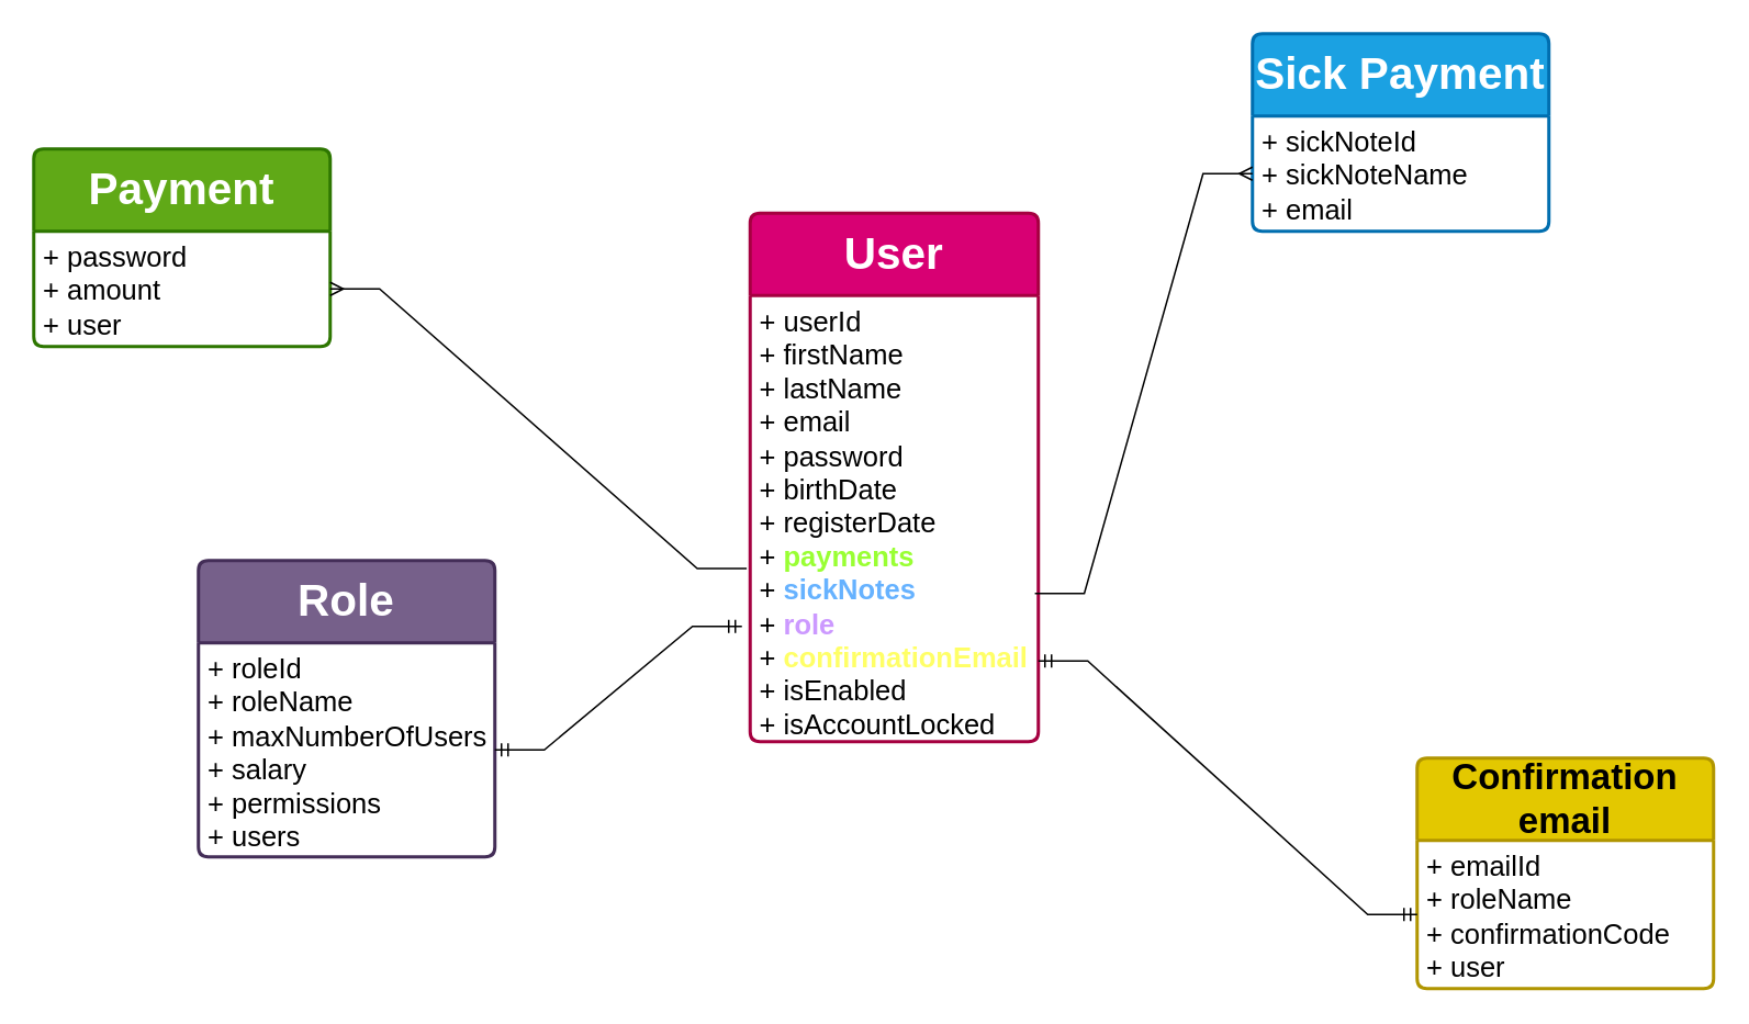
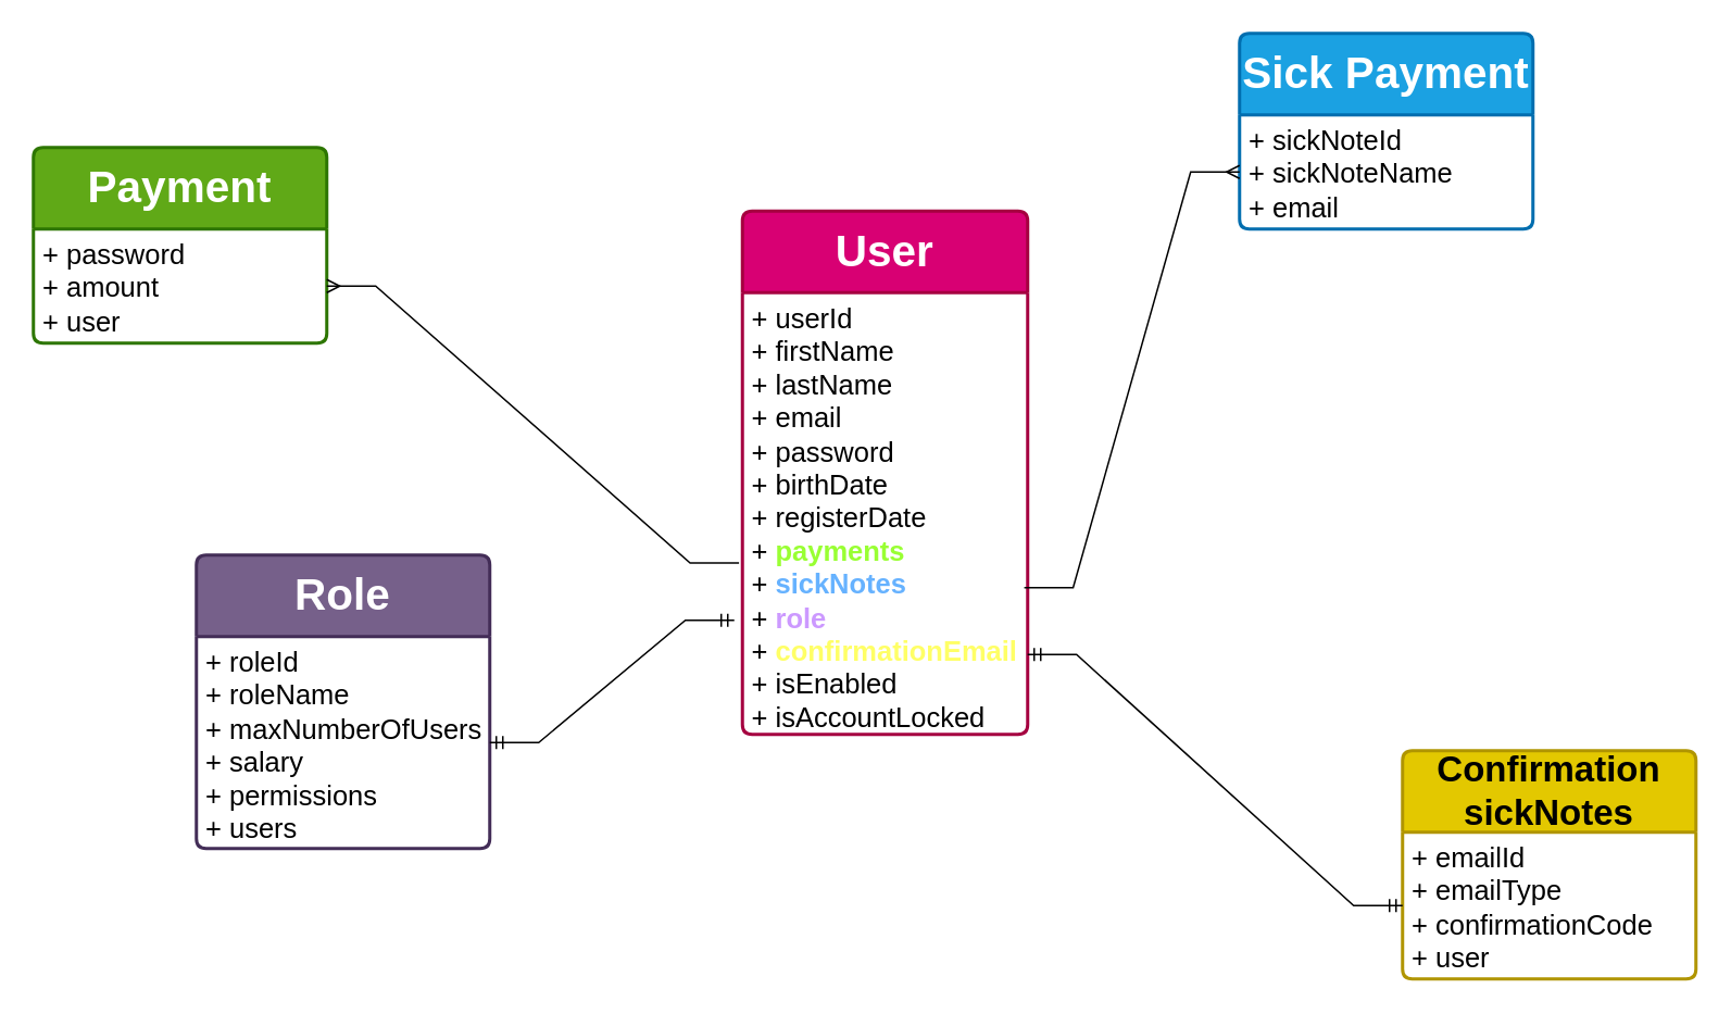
  <mxCell id="0" />
  <mxCell id="1" parent="0" />
  <mxCell id="2" value="&lt;font style=&quot;font-size: 27px;&quot; face=&quot;Helvetica&quot;&gt;&lt;b&gt;User&lt;/b&gt;&lt;/font&gt;" style="swimlane;childLayout=stackLayout;horizontal=1;startSize=50;horizontalStack=0;rounded=1;fontSize=14;fontStyle=0;strokeWidth=2;resizeParent=0;resizeLast=1;shadow=0;dashed=0;align=center;arcSize=4;whiteSpace=wrap;html=1;fillColor=#d80073;fontColor=#ffffff;strokeColor=#A50040;" parent="1" vertex="1"><mxGeometry x="455" y="129" width="175" height="321" as="geometry"><mxRectangle x="505" y="259" width="100" height="50" as="alternateBounds" /></mxGeometry></mxCell>
  <mxCell id="3" value="&lt;font style=&quot;font-size: 17px;&quot;&gt;+ userId&lt;br&gt;+ firstName&lt;br&gt;+ lastName&lt;/font&gt;&lt;div style=&quot;font-size: 17px;&quot;&gt;&lt;font style=&quot;font-size: 17px;&quot;&gt;+ email&lt;/font&gt;&lt;/div&gt;&lt;div style=&quot;font-size: 17px;&quot;&gt;&lt;font style=&quot;font-size: 17px;&quot;&gt;+ password&lt;/font&gt;&lt;/div&gt;&lt;div style=&quot;font-size: 17px;&quot;&gt;&lt;font style=&quot;font-size: 17px;&quot;&gt;+ birthDate&lt;/font&gt;&lt;/div&gt;&lt;div style=&quot;font-size: 17px;&quot;&gt;&lt;font style=&quot;font-size: 17px;&quot;&gt;+ registerDate&lt;/font&gt;&lt;/div&gt;&lt;div style=&quot;font-size: 17px;&quot;&gt;&lt;font style=&quot;font-size: 17px;&quot;&gt;+ &lt;b&gt;&lt;font color=&quot;#99ff33&quot;&gt;payments&lt;/font&gt;&lt;/b&gt;&lt;/font&gt;&lt;/div&gt;&lt;div style=&quot;font-size: 17px;&quot;&gt;&lt;font style=&quot;font-size: 17px;&quot;&gt;+ &lt;b&gt;&lt;font color=&quot;#66b2ff&quot;&gt;sickNotes&lt;/font&gt;&lt;/b&gt;&lt;/font&gt;&lt;/div&gt;&lt;div style=&quot;font-size: 17px;&quot;&gt;&lt;font style=&quot;font-size: 17px;&quot;&gt;+ &lt;b&gt;&lt;font color=&quot;#cc99ff&quot;&gt;role&lt;/font&gt;&lt;/b&gt;&lt;/font&gt;&lt;/div&gt;&lt;div style=&quot;font-size: 17px;&quot;&gt;&lt;font style=&quot;font-size: 17px;&quot;&gt;+ &lt;font color=&quot;#ffff66&quot;&gt;&lt;b&gt;confirmation&lt;/b&gt;&lt;/font&gt;&lt;b&gt;&lt;font color=&quot;#ffff66&quot;&gt;Email&lt;/font&gt;&lt;/b&gt;&lt;/font&gt;&lt;/div&gt;&lt;div style=&quot;font-size: 17px;&quot;&gt;&lt;font style=&quot;font-size: 17px;&quot;&gt;+ isEnabled&lt;/font&gt;&lt;/div&gt;&lt;div style=&quot;font-size: 17px;&quot;&gt;&lt;font style=&quot;font-size: 17px;&quot;&gt;+ isAccountLocked&lt;/font&gt;&lt;/div&gt;" style="align=left;strokeColor=none;fillColor=none;spacingLeft=4;fontSize=12;verticalAlign=top;resizable=0;rotatable=0;part=1;html=1;" parent="2" vertex="1"><mxGeometry y="50" width="175" height="271" as="geometry" /></mxCell>
  <mxCell id="4" value="&lt;font style=&quot;font-size: 27px;&quot; face=&quot;Helvetica&quot;&gt;&lt;b&gt;Role&lt;/b&gt;&lt;/font&gt;" style="swimlane;childLayout=stackLayout;horizontal=1;startSize=50;horizontalStack=0;rounded=1;fontSize=14;fontStyle=0;strokeWidth=2;resizeParent=0;resizeLast=1;shadow=0;dashed=0;align=center;arcSize=4;whiteSpace=wrap;html=1;fillColor=#76608a;fontColor=#ffffff;strokeColor=#432D57;" parent="1" vertex="1"><mxGeometry x="120" y="340" width="180" height="180" as="geometry" /></mxCell>
  <mxCell id="5" value="&lt;font style=&quot;font-size: 17px;&quot;&gt;+ roleId&lt;br&gt;+ roleName&lt;br&gt;+ maxNumberOfUsers&lt;/font&gt;&lt;div style=&quot;font-size: 17px;&quot;&gt;&lt;font style=&quot;font-size: 17px;&quot;&gt;+ salary&lt;/font&gt;&lt;/div&gt;&lt;div style=&quot;font-size: 17px;&quot;&gt;&lt;font style=&quot;font-size: 17px;&quot;&gt;+ permissions&lt;/font&gt;&lt;/div&gt;&lt;div style=&quot;font-size: 17px;&quot;&gt;&lt;font style=&quot;font-size: 17px;&quot;&gt;+ users&lt;/font&gt;&lt;/div&gt;" style="align=left;strokeColor=none;fillColor=none;spacingLeft=4;fontSize=12;verticalAlign=top;resizable=0;rotatable=0;part=1;html=1;" parent="4" vertex="1"><mxGeometry y="50" width="180" height="130" as="geometry" /></mxCell>
  <mxCell id="6" value="&lt;font style=&quot;font-size: 27px;&quot; face=&quot;Helvetica&quot;&gt;&lt;b&gt;Sick Payment&lt;/b&gt;&lt;/font&gt;" style="swimlane;childLayout=stackLayout;horizontal=1;startSize=50;horizontalStack=0;rounded=1;fontSize=14;fontStyle=0;strokeWidth=2;resizeParent=0;resizeLast=1;shadow=0;dashed=0;align=center;arcSize=4;whiteSpace=wrap;html=1;fillColor=#1ba1e2;fontColor=#ffffff;strokeColor=#006EAF;" parent="1" vertex="1"><mxGeometry x="760" y="20" width="180" height="120" as="geometry" /></mxCell>
  <mxCell id="7" value="&lt;font style=&quot;font-size: 17px;&quot;&gt;+ sickNoteId&lt;br&gt;+ sickNoteName&lt;br&gt;+ email&lt;/font&gt;" style="align=left;strokeColor=none;fillColor=none;spacingLeft=4;fontSize=12;verticalAlign=top;resizable=0;rotatable=0;part=1;html=1;" parent="6" vertex="1"><mxGeometry y="50" width="180" height="70" as="geometry" /></mxCell>
  <mxCell id="8" value="&lt;font style=&quot;font-size: 27px;&quot; face=&quot;Helvetica&quot;&gt;&lt;b&gt;Payment&lt;/b&gt;&lt;/font&gt;" style="swimlane;childLayout=stackLayout;horizontal=1;startSize=50;horizontalStack=0;rounded=1;fontSize=14;fontStyle=0;strokeWidth=2;resizeParent=0;resizeLast=1;shadow=0;dashed=0;align=center;arcSize=4;whiteSpace=wrap;html=1;fillColor=#60a917;fontColor=#ffffff;strokeColor=#2D7600;" parent="1" vertex="1"><mxGeometry x="20" y="90" width="180" height="120" as="geometry" /></mxCell>
  <mxCell id="9" value="&lt;font style=&quot;font-size: 17px;&quot;&gt;+ password&lt;br&gt;+ amount&lt;br&gt;+ user&lt;/font&gt;" style="align=left;strokeColor=none;fillColor=none;spacingLeft=4;fontSize=12;verticalAlign=top;resizable=0;rotatable=0;part=1;html=1;" parent="8" vertex="1"><mxGeometry y="50" width="180" height="70" as="geometry" /></mxCell>
- <mxCell id="10" value="&lt;font size=&quot;1&quot; style=&quot;&quot; face=&quot;Helvetica&quot;&gt;&lt;b style=&quot;font-size: 22px;&quot;&gt;Confirmation email&lt;/b&gt;&lt;/font&gt;" style="swimlane;childLayout=stackLayout;horizontal=1;startSize=50;horizontalStack=0;rounded=1;fontSize=14;fontStyle=0;strokeWidth=2;resizeParent=0;resizeLast=1;shadow=0;dashed=0;align=center;arcSize=4;whiteSpace=wrap;html=1;fillColor=#e3c800;fontColor=#000000;strokeColor=#B09500;" parent="1" vertex="1"><mxGeometry x="860" y="460" width="180" height="140" as="geometry" /></mxCell>
- <mxCell id="11" value="&lt;div&gt;&lt;font style=&quot;font-size: 17px;&quot;&gt;+ emailId&lt;/font&gt;&lt;/div&gt;&lt;font style=&quot;font-size: 17px;&quot;&gt;+ roleName&lt;br&gt;+ confirmationCode&lt;br&gt;&lt;/font&gt;&lt;div style=&quot;font-size: 17px;&quot;&gt;&lt;font style=&quot;font-size: 17px;&quot;&gt;+ user&lt;/font&gt;&lt;/div&gt;" style="align=left;strokeColor=none;fillColor=none;spacingLeft=4;fontSize=12;verticalAlign=top;resizable=0;rotatable=0;part=1;html=1;" parent="10" vertex="1"><mxGeometry y="50" width="180" height="90" as="geometry" /></mxCell>
+ <mxCell id="10" value="&lt;font size=&quot;1&quot; style=&quot;&quot; face=&quot;Helvetica&quot;&gt;&lt;b style=&quot;font-size: 22px;&quot;&gt;Confirmation sickNotes&lt;/b&gt;&lt;/font&gt;" style="swimlane;childLayout=stackLayout;horizontal=1;startSize=50;horizontalStack=0;rounded=1;fontSize=14;fontStyle=0;strokeWidth=2;resizeParent=0;resizeLast=1;shadow=0;dashed=0;align=center;arcSize=4;whiteSpace=wrap;html=1;fillColor=#e3c800;fontColor=#000000;strokeColor=#B09500;" parent="1" vertex="1"><mxGeometry x="860" y="460" width="180" height="140" as="geometry" /></mxCell>
+ <mxCell id="11" value="&lt;div&gt;&lt;font style=&quot;font-size: 17px;&quot;&gt;+ emailId&lt;/font&gt;&lt;/div&gt;&lt;font style=&quot;font-size: 17px;&quot;&gt;+ emailType&lt;br&gt;+ confirmationCode&lt;br&gt;&lt;/font&gt;&lt;div style=&quot;font-size: 17px;&quot;&gt;&lt;font style=&quot;font-size: 17px;&quot;&gt;+ user&lt;/font&gt;&lt;/div&gt;" style="align=left;strokeColor=none;fillColor=none;spacingLeft=4;fontSize=12;verticalAlign=top;resizable=0;rotatable=0;part=1;html=1;" parent="10" vertex="1"><mxGeometry y="50" width="180" height="90" as="geometry" /></mxCell>
  <mxCell id="12" value="" style="edgeStyle=entityRelationEdgeStyle;fontSize=12;html=1;endArrow=ERmandOne;startArrow=ERmandOne;rounded=0;" parent="1" source="5" edge="1"><mxGeometry width="100" height="100" relative="1" as="geometry"><mxPoint x="430" y="320" as="sourcePoint" /><mxPoint x="450" y="380" as="targetPoint" /><Array as="points"><mxPoint x="310" y="70" /></Array></mxGeometry></mxCell>
  <mxCell id="13" value="" style="edgeStyle=entityRelationEdgeStyle;fontSize=12;html=1;endArrow=ERmany;rounded=0;exitX=-0.012;exitY=0.612;exitDx=0;exitDy=0;exitPerimeter=0;" parent="1" source="3" target="9" edge="1"><mxGeometry width="100" height="100" relative="1" as="geometry"><mxPoint x="624" y="370" as="sourcePoint" /><mxPoint x="770" y="115" as="targetPoint" /></mxGeometry></mxCell>
  <mxCell id="14" value="" style="edgeStyle=entityRelationEdgeStyle;fontSize=12;html=1;endArrow=ERmandOne;startArrow=ERmandOne;rounded=0;" parent="1" target="11" edge="1"><mxGeometry width="100" height="100" relative="1" as="geometry"><mxPoint x="630" y="401" as="sourcePoint" /><mxPoint x="530" y="300" as="targetPoint" /></mxGeometry></mxCell>
  <mxCell id="15" value="" style="edgeStyle=entityRelationEdgeStyle;fontSize=12;html=1;endArrow=ERmany;rounded=0;exitX=0.988;exitY=0.668;exitDx=0;exitDy=0;exitPerimeter=0;" parent="1" source="3" target="7" edge="1"><mxGeometry width="100" height="100" relative="1" as="geometry"><mxPoint x="430" y="320" as="sourcePoint" /><mxPoint x="530" y="220" as="targetPoint" /></mxGeometry></mxCell>
